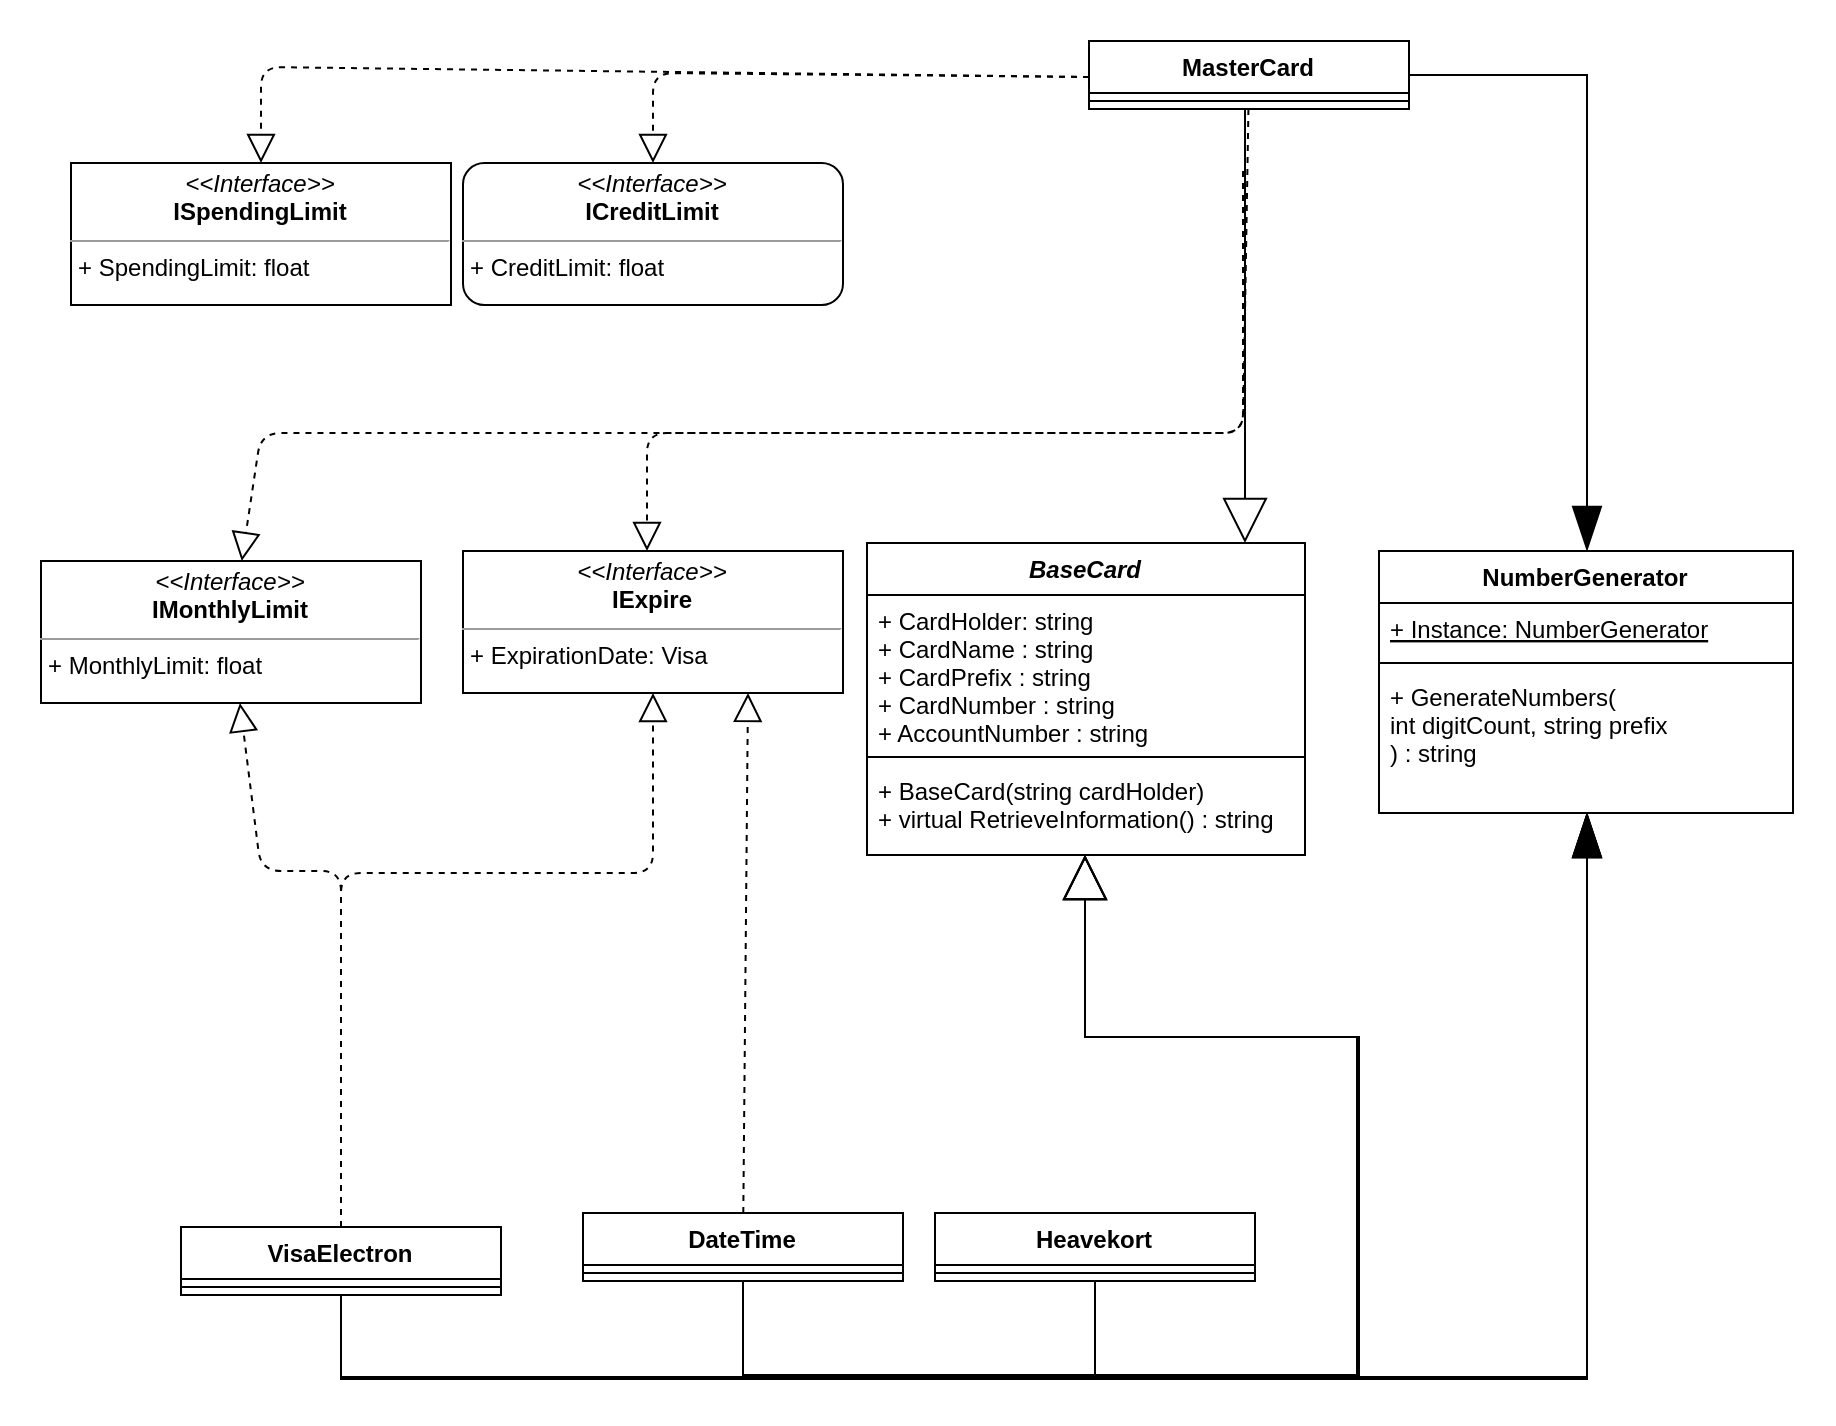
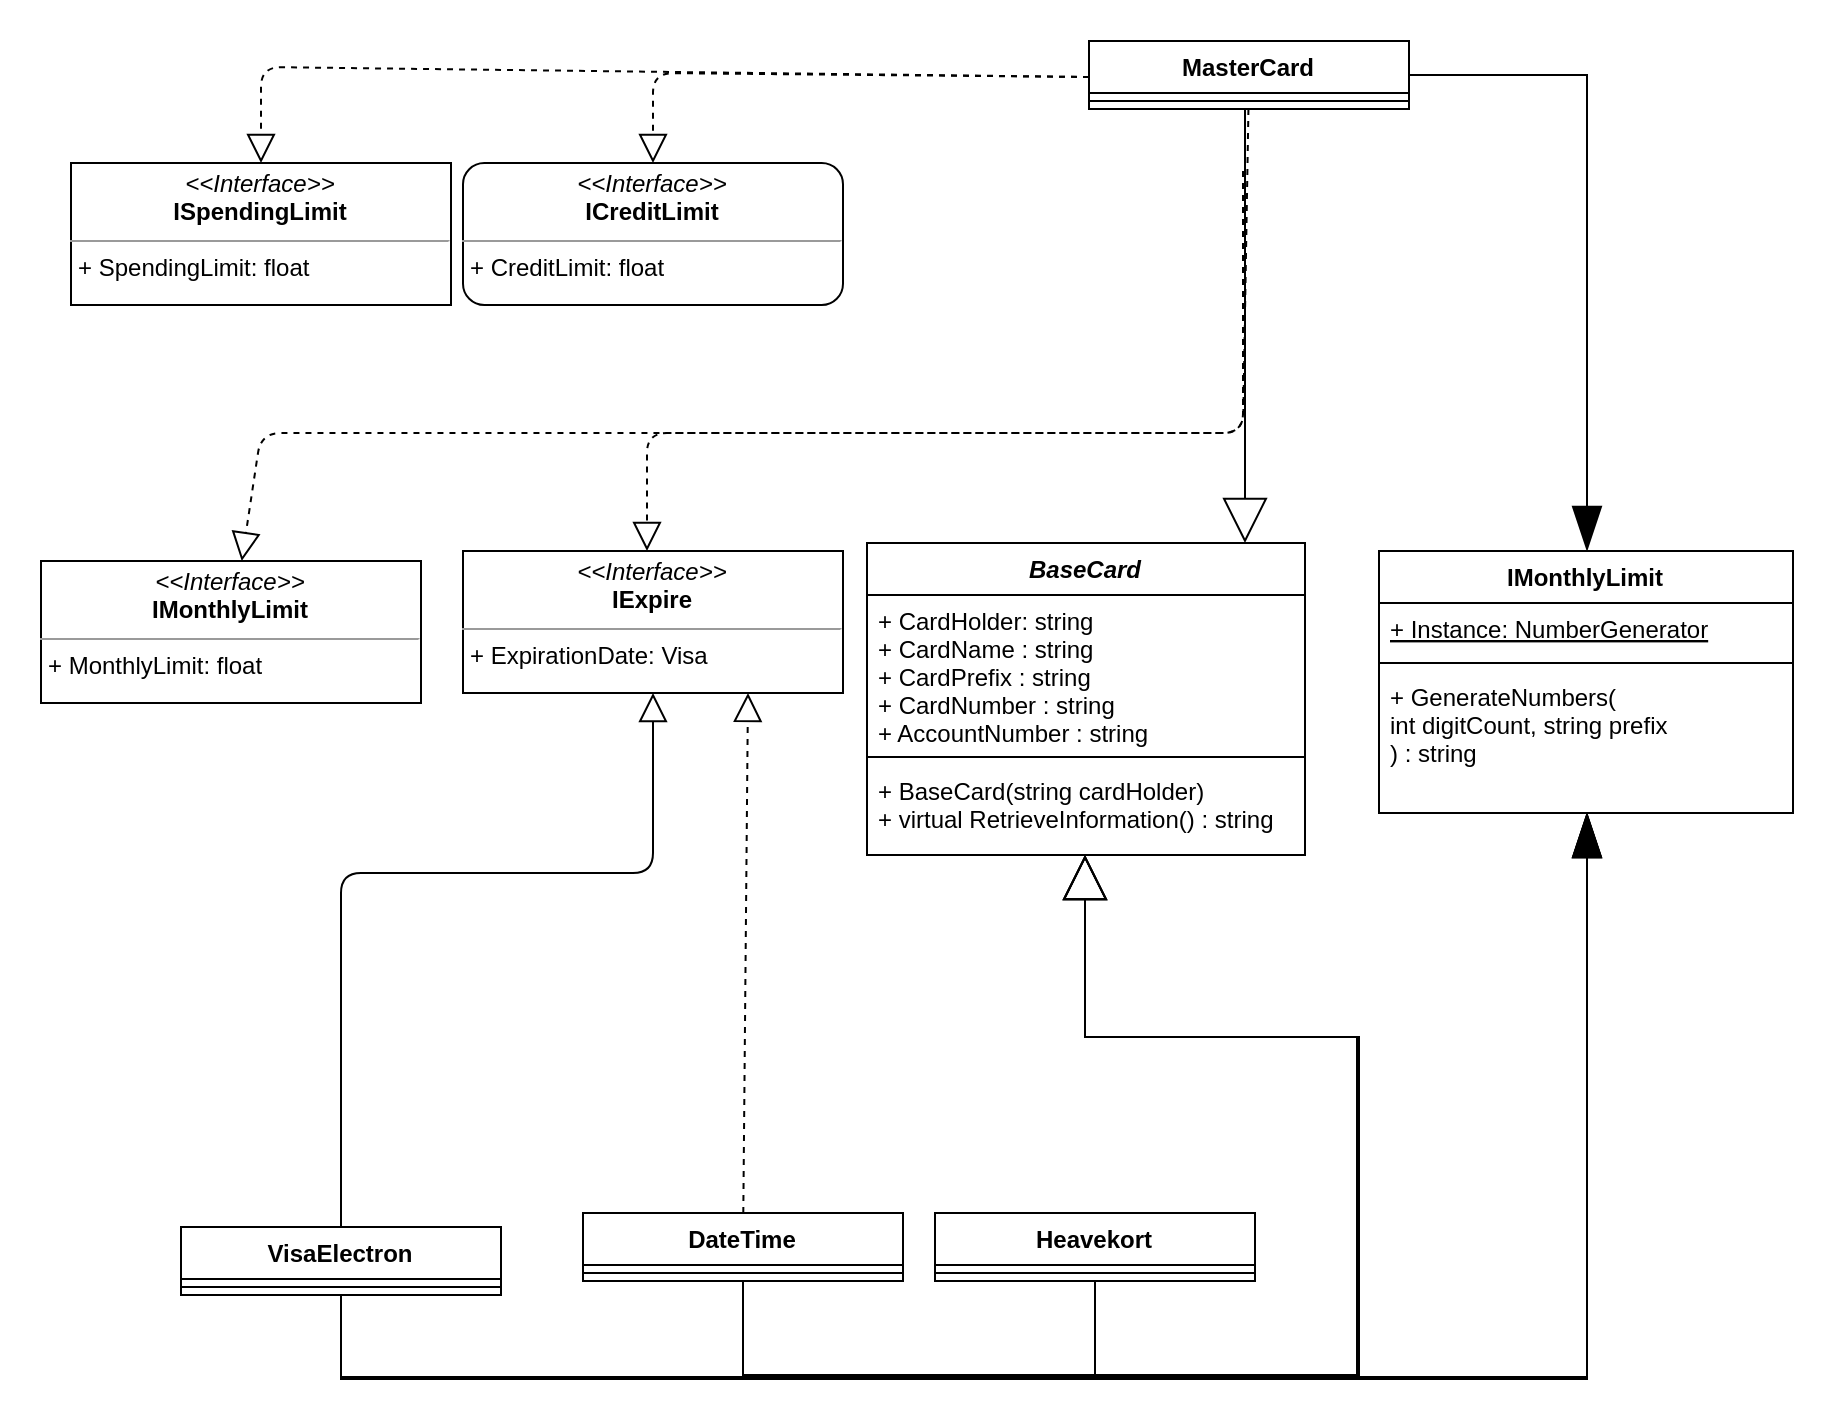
  <mxCell id="0" />
  <mxCell id="1" parent="0" />
  <mxCell id="2" value="&lt;p style=&quot;margin: 0px ; margin-top: 4px ; text-align: center&quot;&gt;&lt;i&gt;&amp;lt;&amp;lt;Interface&amp;gt;&amp;gt;&lt;/i&gt;&lt;br&gt;&lt;b&gt;ICreditLimit&lt;/b&gt;&lt;/p&gt;&lt;hr size=&quot;1&quot;&gt;&lt;p style=&quot;margin: 0px ; margin-left: 4px&quot;&gt;+ CreditLimit: float&lt;br&gt;&lt;/p&gt;" style="verticalAlign=top;align=left;overflow=fill;fontSize=12;fontFamily=Helvetica;html=1;rounded=1;" vertex="1" parent="1"><mxGeometry x="231" y="81" width="190" height="71" as="geometry" /></mxCell>
  <mxCell id="3" style="edgeStyle=orthogonalEdgeStyle;rounded=0;orthogonalLoop=1;jettySize=auto;html=1;endArrow=blockThin;endFill=1;endSize=20;" edge="1" parent="1" source="4" target="10"><mxGeometry relative="1" as="geometry"><Array as="points"><mxPoint x="170" y="688" /><mxPoint x="793" y="688" /></Array></mxGeometry></mxCell>
  <mxCell id="4" value="VisaElectron" style="swimlane;fontStyle=1;align=center;verticalAlign=top;childLayout=stackLayout;horizontal=1;startSize=26;horizontalStack=0;resizeParent=1;resizeParentMax=0;resizeLast=0;collapsible=1;marginBottom=0;" vertex="1" parent="1"><mxGeometry x="90" y="613" width="160" height="34" as="geometry" /></mxCell>
  <mxCell id="5" value="" style="line;strokeWidth=1;fillColor=none;align=left;verticalAlign=middle;spacingTop=-1;spacingLeft=3;spacingRight=3;rotatable=0;labelPosition=right;points=[];portConstraint=eastwest;" vertex="1" parent="4"><mxGeometry y="26" width="160" height="8" as="geometry" /></mxCell>
  <mxCell id="6" style="edgeStyle=orthogonalEdgeStyle;rounded=0;orthogonalLoop=1;jettySize=auto;html=1;exitX=0.5;exitY=1;exitDx=0;exitDy=0;endArrow=block;endFill=0;endSize=20;" edge="1" parent="1" source="8" target="14"><mxGeometry relative="1" as="geometry"><Array as="points"><mxPoint x="547" y="688" /><mxPoint x="679" y="688" /><mxPoint x="679" y="518" /><mxPoint x="542" y="518" /></Array></mxGeometry></mxCell>
  <mxCell id="7" style="edgeStyle=orthogonalEdgeStyle;rounded=0;orthogonalLoop=1;jettySize=auto;html=1;exitX=0.5;exitY=1;exitDx=0;exitDy=0;endArrow=blockThin;endFill=1;endSize=20;" edge="1" parent="1" source="8" target="10"><mxGeometry relative="1" as="geometry"><Array as="points"><mxPoint x="547" y="689" /><mxPoint x="793" y="689" /></Array></mxGeometry></mxCell>
  <mxCell id="8" value="Heavekort" style="swimlane;fontStyle=1;align=center;verticalAlign=top;childLayout=stackLayout;horizontal=1;startSize=26;horizontalStack=0;resizeParent=1;resizeParentMax=0;resizeLast=0;collapsible=1;marginBottom=0;" vertex="1" parent="1"><mxGeometry x="467" y="606" width="160" height="34" as="geometry" /></mxCell>
  <mxCell id="9" value="" style="line;strokeWidth=1;fillColor=none;align=left;verticalAlign=middle;spacingTop=-1;spacingLeft=3;spacingRight=3;rotatable=0;labelPosition=right;points=[];portConstraint=eastwest;" vertex="1" parent="8"><mxGeometry y="26" width="160" height="8" as="geometry" /></mxCell>
- <mxCell id="10" value="NumberGenerator" style="swimlane;fontStyle=1;align=center;verticalAlign=top;childLayout=stackLayout;horizontal=1;startSize=26;horizontalStack=0;resizeParent=1;resizeParentMax=0;resizeLast=0;collapsible=1;marginBottom=0;" vertex="1" parent="1"><mxGeometry x="689" y="275" width="207" height="131" as="geometry" /></mxCell>
+ <mxCell id="10" value="IMonthlyLimit" style="swimlane;fontStyle=1;align=center;verticalAlign=top;childLayout=stackLayout;horizontal=1;startSize=26;horizontalStack=0;resizeParent=1;resizeParentMax=0;resizeLast=0;collapsible=1;marginBottom=0;" vertex="1" parent="1"><mxGeometry x="689" y="275" width="207" height="131" as="geometry" /></mxCell>
  <mxCell id="11" value="+ Instance: NumberGenerator" style="text;strokeColor=none;fillColor=none;align=left;verticalAlign=top;spacingLeft=4;spacingRight=4;overflow=hidden;rotatable=0;points=[[0,0.5],[1,0.5]];portConstraint=eastwest;fontStyle=4" vertex="1" parent="10"><mxGeometry y="26" width="207" height="26" as="geometry" /></mxCell>
  <mxCell id="12" value="" style="line;strokeWidth=1;fillColor=none;align=left;verticalAlign=middle;spacingTop=-1;spacingLeft=3;spacingRight=3;rotatable=0;labelPosition=right;points=[];portConstraint=eastwest;" vertex="1" parent="10"><mxGeometry y="52" width="207" height="8" as="geometry" /></mxCell>
  <mxCell id="13" value="+ GenerateNumbers(&#10;int digitCount, string prefix&#10;) : string" style="text;strokeColor=none;fillColor=none;align=left;verticalAlign=top;spacingLeft=4;spacingRight=4;overflow=hidden;rotatable=0;points=[[0,0.5],[1,0.5]];portConstraint=eastwest;" vertex="1" parent="10"><mxGeometry y="60" width="207" height="71" as="geometry" /></mxCell>
  <mxCell id="14" value="BaseCard" style="swimlane;fontStyle=3;align=center;verticalAlign=top;childLayout=stackLayout;horizontal=1;startSize=26;horizontalStack=0;resizeParent=1;resizeParentMax=0;resizeLast=0;collapsible=1;marginBottom=0;" vertex="1" parent="1"><mxGeometry x="433" y="271" width="219" height="156" as="geometry" /></mxCell>
  <mxCell id="15" value="+ CardHolder: string&#10;+ CardName : string&#10;+ CardPrefix : string&#10;+ CardNumber : string&#10;+ AccountNumber : string" style="text;strokeColor=none;fillColor=none;align=left;verticalAlign=top;spacingLeft=4;spacingRight=4;overflow=hidden;rotatable=0;points=[[0,0.5],[1,0.5]];portConstraint=eastwest;" vertex="1" parent="14"><mxGeometry y="26" width="219" height="77" as="geometry" /></mxCell>
  <mxCell id="16" value="" style="line;strokeWidth=1;fillColor=none;align=left;verticalAlign=middle;spacingTop=-1;spacingLeft=3;spacingRight=3;rotatable=0;labelPosition=right;points=[];portConstraint=eastwest;" vertex="1" parent="14"><mxGeometry y="103" width="219" height="8" as="geometry" /></mxCell>
  <mxCell id="17" value="+ BaseCard(string cardHolder)&#10;+ virtual RetrieveInformation() : string " style="text;strokeColor=none;fillColor=none;align=left;verticalAlign=top;spacingLeft=4;spacingRight=4;overflow=hidden;rotatable=0;points=[[0,0.5],[1,0.5]];portConstraint=eastwest;" vertex="1" parent="14"><mxGeometry y="111" width="219" height="45" as="geometry" /></mxCell>
  <mxCell id="18" value="&lt;p style=&quot;margin: 0px ; margin-top: 4px ; text-align: center&quot;&gt;&lt;i&gt;&amp;lt;&amp;lt;Interface&amp;gt;&amp;gt;&lt;/i&gt;&lt;br&gt;&lt;b&gt;IExpire&lt;/b&gt;&lt;/p&gt;&lt;hr size=&quot;1&quot;&gt;&lt;p style=&quot;margin: 0px ; margin-left: 4px&quot;&gt;+ ExpirationDate: Visa&lt;br&gt;&lt;/p&gt;" style="verticalAlign=top;align=left;overflow=fill;fontSize=12;fontFamily=Helvetica;html=1;" vertex="1" parent="1"><mxGeometry x="231" y="275" width="190" height="71" as="geometry" /></mxCell>
  <mxCell id="19" value="&lt;p style=&quot;margin: 0px ; margin-top: 4px ; text-align: center&quot;&gt;&lt;i&gt;&amp;lt;&amp;lt;Interface&amp;gt;&amp;gt;&lt;/i&gt;&lt;br&gt;&lt;b&gt;IMonthlyLimit&lt;/b&gt;&lt;/p&gt;&lt;hr size=&quot;1&quot;&gt;&lt;p style=&quot;margin: 0px ; margin-left: 4px&quot;&gt;+ MonthlyLimit: float&lt;br&gt;&lt;/p&gt;" style="verticalAlign=top;align=left;overflow=fill;fontSize=12;fontFamily=Helvetica;html=1;" vertex="1" parent="1"><mxGeometry x="20" y="280" width="190" height="71" as="geometry" /></mxCell>
- <mxCell id="20" value="" style="endArrow=block;dashed=1;endFill=0;endSize=12;html=1;exitX=0.5;exitY=0;exitDx=0;exitDy=0;" edge="1" parent="1" source="4" target="19"><mxGeometry width="160" relative="1" as="geometry"><mxPoint x="-7" y="715" as="sourcePoint" /><mxPoint x="153" y="715" as="targetPoint" /><Array as="points"><mxPoint x="170" y="435" /><mxPoint x="130" y="435" /></Array></mxGeometry></mxCell>
- <mxCell id="21" value="" style="endArrow=block;dashed=1;endFill=0;endSize=12;html=1;exitX=0.5;exitY=0;exitDx=0;exitDy=0;" edge="1" parent="1" source="4" target="18"><mxGeometry width="160" relative="1" as="geometry"><mxPoint x="27" y="741" as="sourcePoint" /><mxPoint x="25.175" y="371" as="targetPoint" /><Array as="points"><mxPoint x="170" y="436" /><mxPoint x="326" y="436" /></Array></mxGeometry></mxCell>
+ <mxCell id="21" value="" style="endArrow=block;dashed=0;endFill=0;endSize=12;html=1;exitX=0.5;exitY=0;exitDx=0;exitDy=0;" edge="1" parent="1" source="4" target="18"><mxGeometry width="160" relative="1" as="geometry"><mxPoint x="27" y="741" as="sourcePoint" /><mxPoint x="25.175" y="371" as="targetPoint" /><Array as="points"><mxPoint x="170" y="436" /><mxPoint x="326" y="436" /></Array></mxGeometry></mxCell>
  <mxCell id="22" value="DateTime" style="swimlane;fontStyle=1;align=center;verticalAlign=top;childLayout=stackLayout;horizontal=1;startSize=26;horizontalStack=0;resizeParent=1;resizeParentMax=0;resizeLast=0;collapsible=1;marginBottom=0;" vertex="1" parent="1"><mxGeometry x="291" y="606" width="160" height="34" as="geometry" /></mxCell>
  <mxCell id="23" value="" style="line;strokeWidth=1;fillColor=none;align=left;verticalAlign=middle;spacingTop=-1;spacingLeft=3;spacingRight=3;rotatable=0;labelPosition=right;points=[];portConstraint=eastwest;" vertex="1" parent="22"><mxGeometry y="26" width="160" height="8" as="geometry" /></mxCell>
  <mxCell id="24" value="&lt;p style=&quot;margin: 0px ; margin-top: 4px ; text-align: center&quot;&gt;&lt;i&gt;&amp;lt;&amp;lt;Interface&amp;gt;&amp;gt;&lt;/i&gt;&lt;br&gt;&lt;b&gt;ISpendingLimit&lt;/b&gt;&lt;/p&gt;&lt;hr size=&quot;1&quot;&gt;&lt;p style=&quot;margin: 0px ; margin-left: 4px&quot;&gt;+ SpendingLimit: float&lt;br&gt;&lt;/p&gt;" style="verticalAlign=top;align=left;overflow=fill;fontSize=12;fontFamily=Helvetica;html=1;" vertex="1" parent="1"><mxGeometry x="35" y="81" width="190" height="71" as="geometry" /></mxCell>
  <mxCell id="25" style="edgeStyle=orthogonalEdgeStyle;rounded=0;orthogonalLoop=1;jettySize=auto;html=1;endArrow=block;endFill=0;endSize=20;" edge="1" parent="1" source="26" target="14"><mxGeometry relative="1" as="geometry"><Array as="points"><mxPoint x="622" y="145" /><mxPoint x="622" y="145" /></Array></mxGeometry></mxCell>
  <mxCell id="26" value="MasterCard" style="swimlane;fontStyle=1;align=center;verticalAlign=top;childLayout=stackLayout;horizontal=1;startSize=26;horizontalStack=0;resizeParent=1;resizeParentMax=0;resizeLast=0;collapsible=1;marginBottom=0;" vertex="1" parent="1"><mxGeometry x="544" y="20" width="160" height="34" as="geometry" /></mxCell>
  <mxCell id="27" value="" style="line;strokeWidth=1;fillColor=none;align=left;verticalAlign=middle;spacingTop=-1;spacingLeft=3;spacingRight=3;rotatable=0;labelPosition=right;points=[];portConstraint=eastwest;" vertex="1" parent="26"><mxGeometry y="26" width="160" height="8" as="geometry" /></mxCell>
  <mxCell id="28" value="" style="endArrow=block;dashed=1;endFill=0;endSize=12;html=1;exitX=0;exitY=0.5;exitDx=0;exitDy=0;" edge="1" parent="1" target="24"><mxGeometry width="160" relative="1" as="geometry"><mxPoint x="544" y="38" as="sourcePoint" /><mxPoint x="663" y="390" as="targetPoint" /><Array as="points"><mxPoint x="130" y="33" /></Array></mxGeometry></mxCell>
  <mxCell id="29" value="" style="endArrow=block;dashed=1;endFill=0;endSize=12;html=1;entryX=0.5;entryY=0;entryDx=0;entryDy=0;" edge="1" parent="1"><mxGeometry width="160" relative="1" as="geometry"><mxPoint x="621" y="85" as="sourcePoint" /><mxPoint x="323" y="275" as="targetPoint" /><Array as="points"><mxPoint x="621" y="216" /><mxPoint x="323" y="216" /></Array></mxGeometry></mxCell>
  <mxCell id="30" value="" style="endArrow=block;dashed=1;endFill=0;endSize=12;html=1;" edge="1" parent="1" source="26" target="19"><mxGeometry width="160" relative="1" as="geometry"><mxPoint x="530" y="611" as="sourcePoint" /><mxPoint x="618.31" y="382" as="targetPoint" /><Array as="points"><mxPoint x="621" y="216" /><mxPoint x="130" y="216" /></Array></mxGeometry></mxCell>
  <mxCell id="31" value="" style="endArrow=block;dashed=1;endFill=0;endSize=12;html=1;exitX=0;exitY=0.5;exitDx=0;exitDy=0;" edge="1" parent="1" target="2"><mxGeometry width="160" relative="1" as="geometry"><mxPoint x="544" y="38" as="sourcePoint" /><mxPoint x="790.31" y="385" as="targetPoint" /><Array as="points"><mxPoint x="326" y="36" /></Array></mxGeometry></mxCell>
  <mxCell id="32" style="edgeStyle=orthogonalEdgeStyle;rounded=0;orthogonalLoop=1;jettySize=auto;html=1;endArrow=block;endFill=0;endSize=20;" edge="1" parent="1" source="22" target="17"><mxGeometry relative="1" as="geometry"><Array as="points"><mxPoint x="371" y="687" /><mxPoint x="679" y="687" /><mxPoint x="679" y="518" /><mxPoint x="542" y="518" /></Array></mxGeometry></mxCell>
  <mxCell id="33" style="edgeStyle=orthogonalEdgeStyle;rounded=0;orthogonalLoop=1;jettySize=auto;html=1;endArrow=block;endFill=0;endSize=20;" edge="1" parent="1" source="4" target="14"><mxGeometry relative="1" as="geometry"><Array as="points"><mxPoint x="170" y="689" /><mxPoint x="678" y="689" /><mxPoint x="678" y="518" /><mxPoint x="542" y="518" /></Array></mxGeometry></mxCell>
  <mxCell id="34" style="edgeStyle=orthogonalEdgeStyle;rounded=0;orthogonalLoop=1;jettySize=auto;html=1;endArrow=blockThin;endFill=1;endSize=20;" edge="1" parent="1" source="26" target="10"><mxGeometry relative="1" as="geometry"><mxPoint x="704" y="38" as="sourcePoint" /><Array as="points"><mxPoint x="793" y="37" /></Array></mxGeometry></mxCell>
  <mxCell id="35" style="edgeStyle=orthogonalEdgeStyle;rounded=0;orthogonalLoop=1;jettySize=auto;html=1;endArrow=blockThin;endFill=1;endSize=20;" edge="1" parent="1" source="22" target="10"><mxGeometry relative="1" as="geometry"><Array as="points"><mxPoint x="371" y="688" /><mxPoint x="793" y="688" /></Array></mxGeometry></mxCell>
  <mxCell id="36" value="" style="endArrow=block;dashed=1;endFill=0;endSize=12;html=1;entryX=0.75;entryY=1;entryDx=0;entryDy=0;" edge="1" parent="1" source="22" target="18"><mxGeometry width="160" relative="1" as="geometry"><mxPoint x="100" y="623" as="sourcePoint" /><mxPoint x="307.16" y="368" as="targetPoint" /><Array as="points" /></mxGeometry></mxCell>
